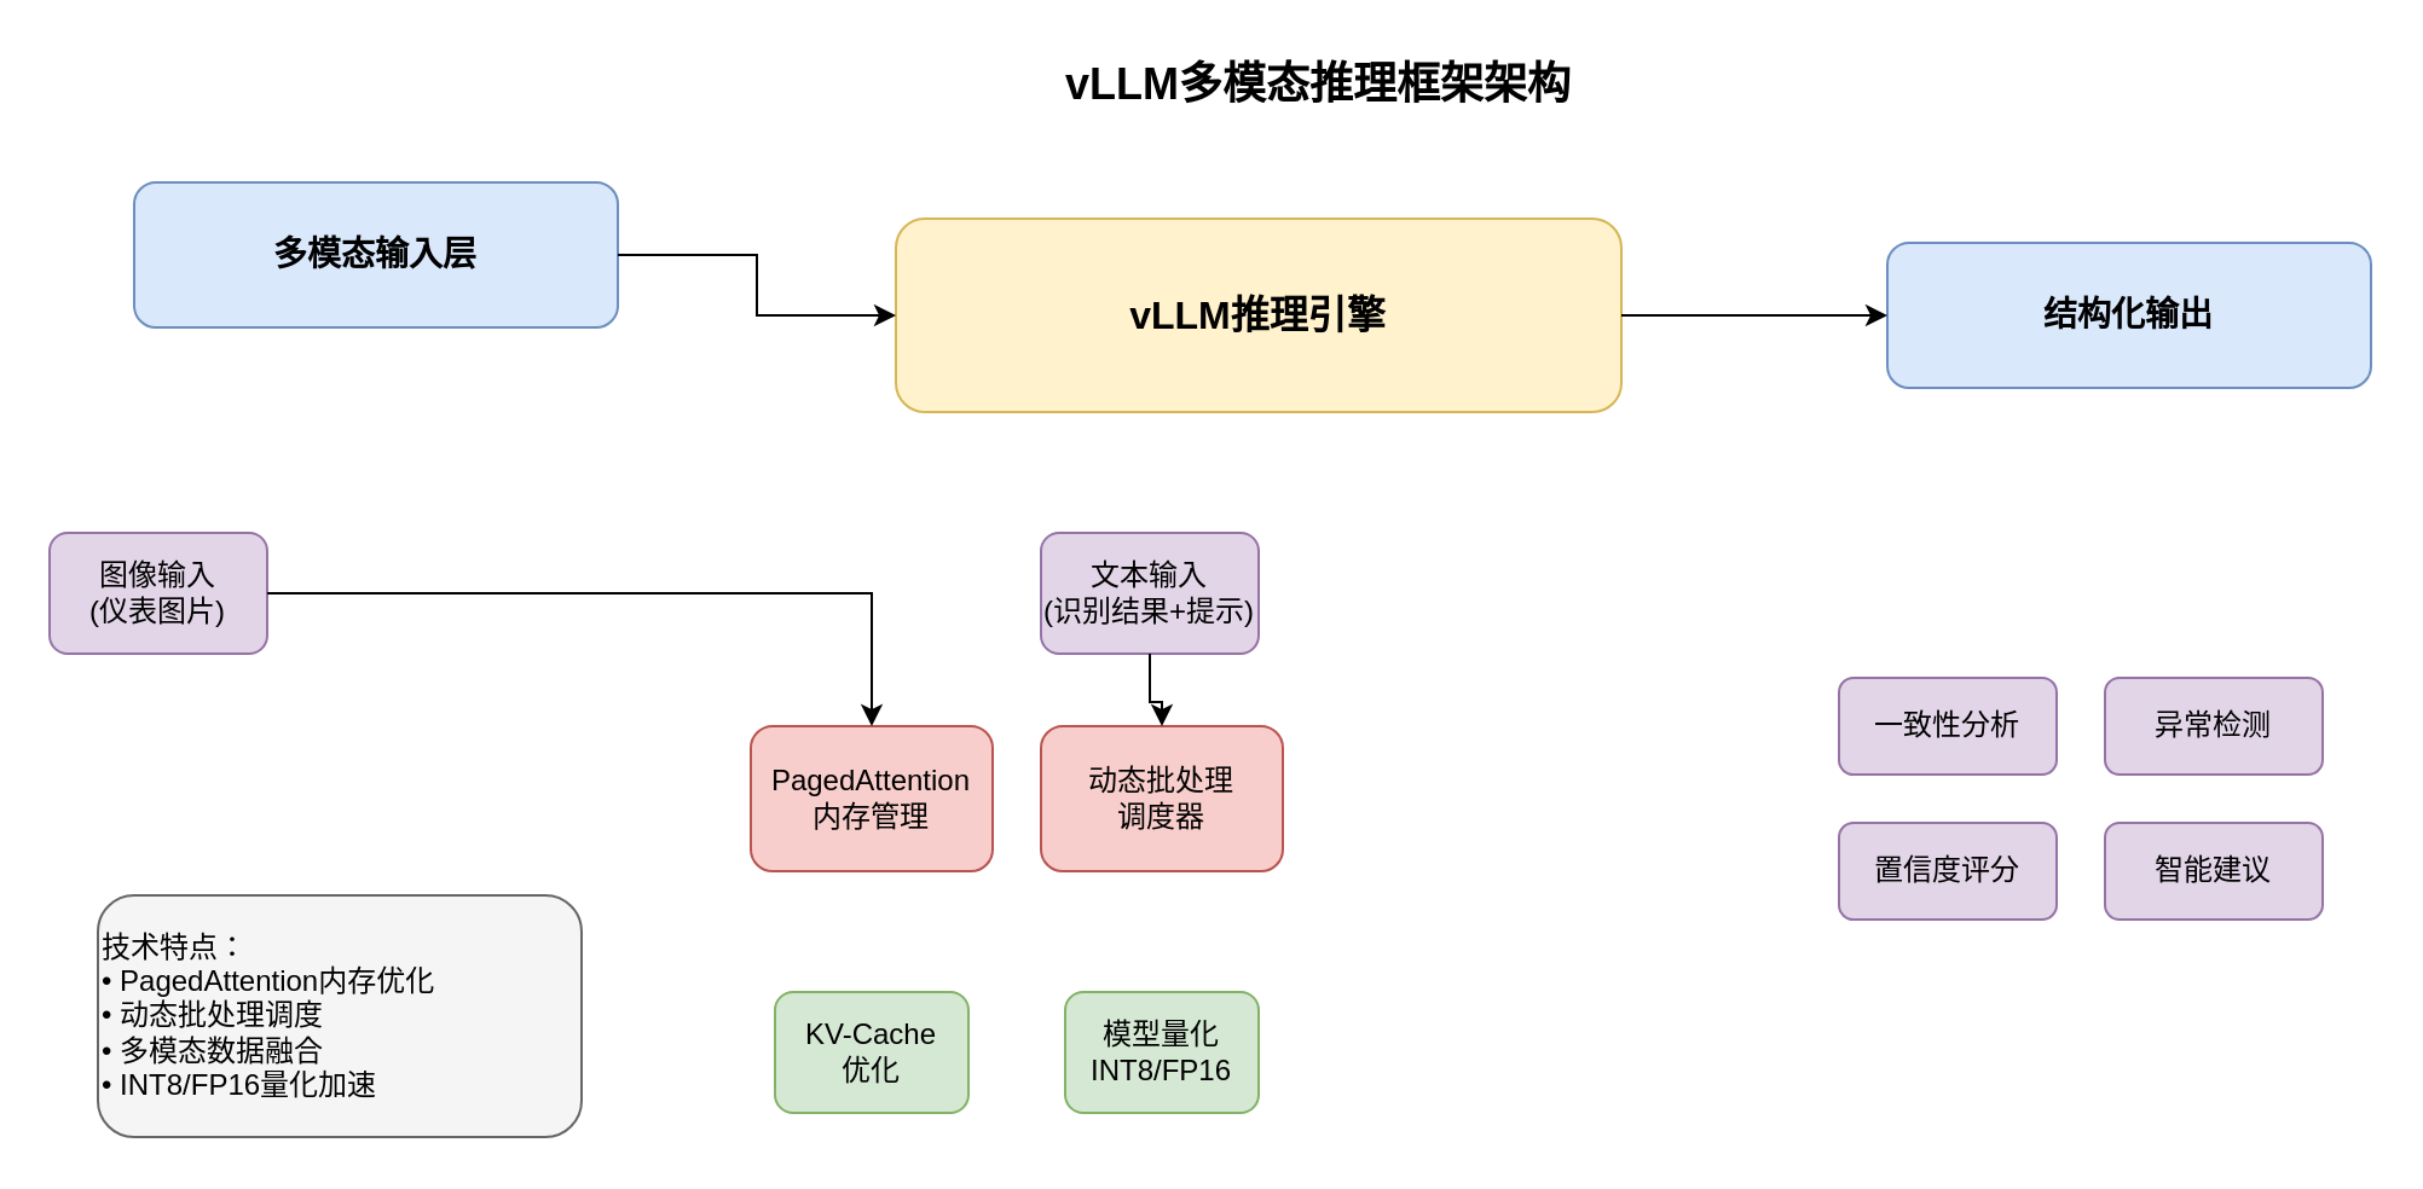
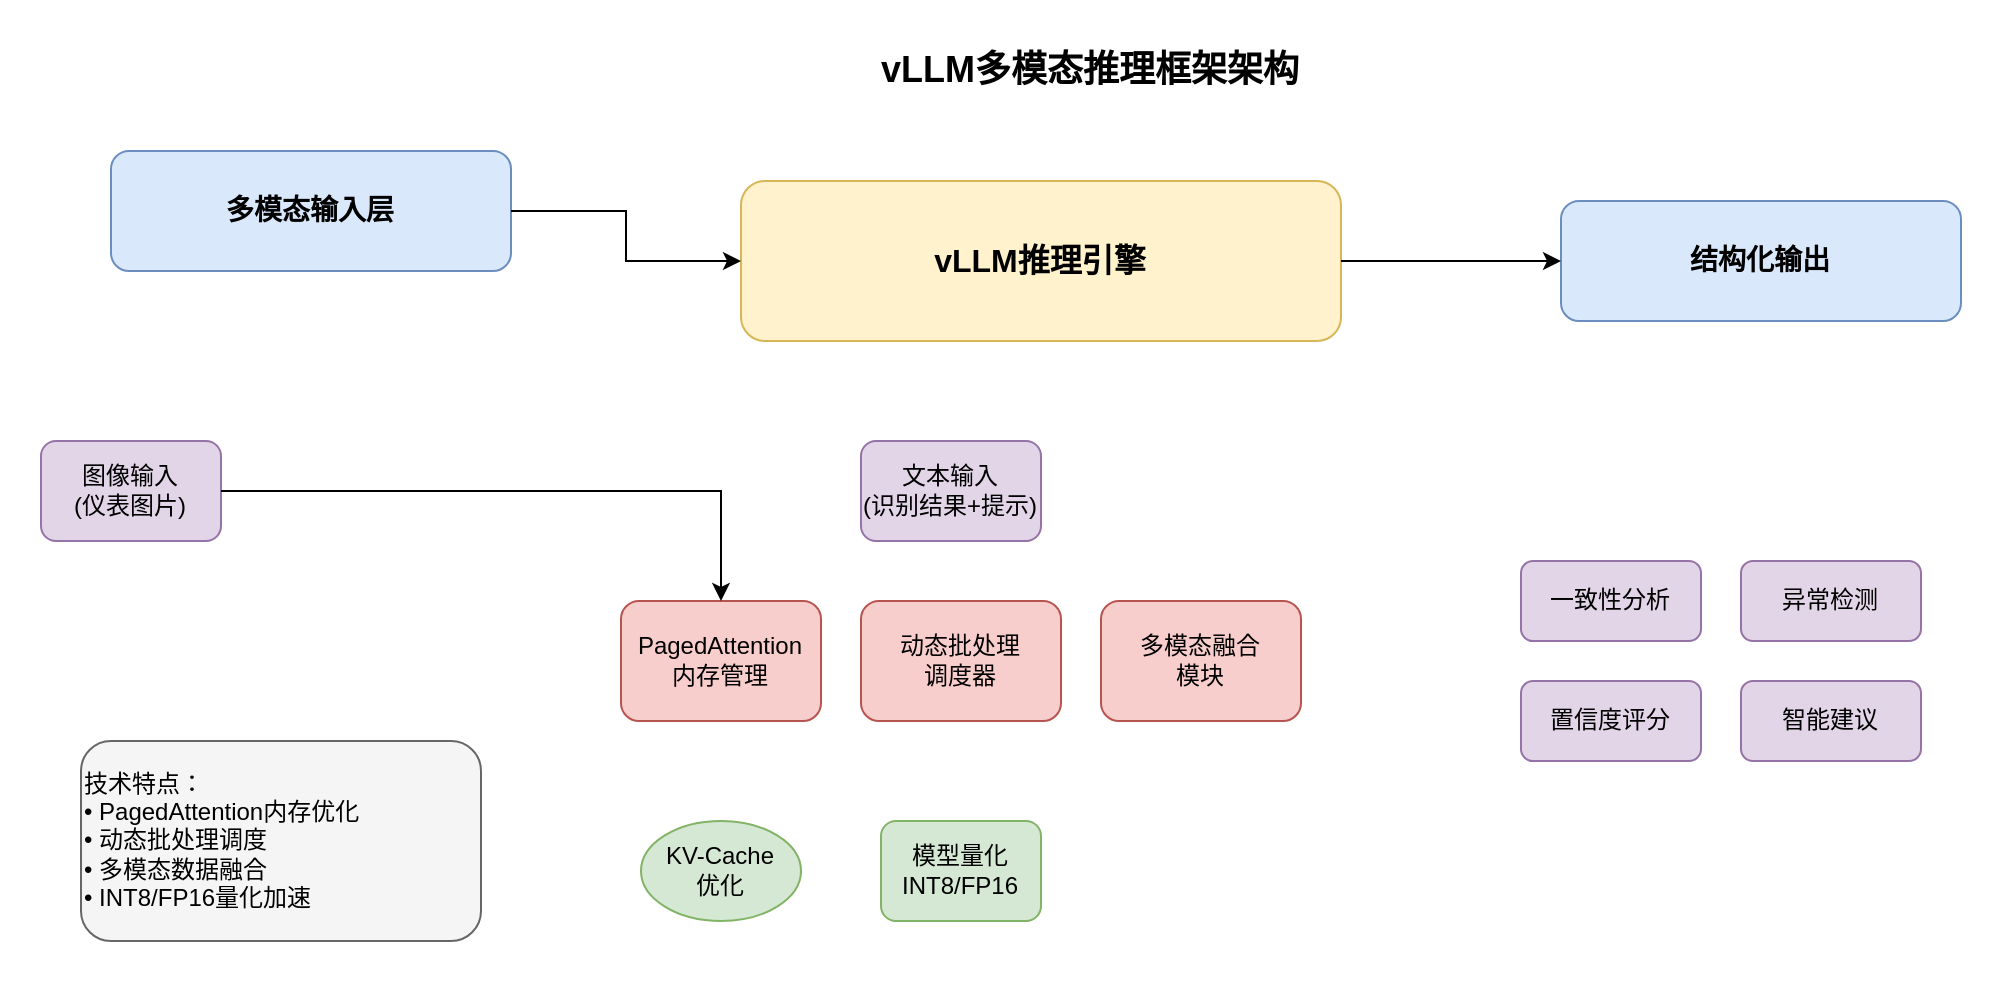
  <mxCell id="0" />
  <mxCell id="1" parent="0" />
  <mxCell id="2" value="多模态输入层" style="rounded=1;whiteSpace=wrap;html=1;fillColor=#dae8fc;strokeColor=#6c8ebf;fontSize=14;fontStyle=1;" parent="1" vertex="1"><mxGeometry x="55" y="75" width="200" height="60" as="geometry" /></mxCell>
  <mxCell id="3" value="图像输入&#10;(仪表图片)" style="rounded=1;whiteSpace=wrap;html=1;fillColor=#e1d5e7;strokeColor=#9673a6;" parent="1" vertex="1"><mxGeometry x="20" y="220" width="90" height="50" as="geometry" /></mxCell>
  <mxCell id="4" value="文本输入&#10;(识别结果+提示)" style="rounded=1;whiteSpace=wrap;html=1;fillColor=#e1d5e7;strokeColor=#9673a6;" parent="1" vertex="1"><mxGeometry x="430" y="220" width="90" height="50" as="geometry" /></mxCell>
  <mxCell id="5" value="vLLM推理引擎" style="rounded=1;whiteSpace=wrap;html=1;fillColor=#fff2cc;strokeColor=#d6b656;fontSize=16;fontStyle=1;" parent="1" vertex="1"><mxGeometry x="370" y="90" width="300" height="80" as="geometry" /></mxCell>
  <mxCell id="6" value="PagedAttention&#10;内存管理" style="rounded=1;whiteSpace=wrap;html=1;fillColor=#f8cecc;strokeColor=#b85450;" parent="1" vertex="1"><mxGeometry x="310" y="300" width="100" height="60" as="geometry" /></mxCell>
  <mxCell id="7" value="动态批处理&#10;调度器" style="rounded=1;whiteSpace=wrap;html=1;fillColor=#f8cecc;strokeColor=#b85450;" parent="1" vertex="1"><mxGeometry x="430" y="300" width="100" height="60" as="geometry" /></mxCell>
- <mxCell id="9" value="KV-Cache&#10;优化" style="rounded=1;whiteSpace=wrap;html=1;fillColor=#d5e8d4;strokeColor=#82b366;" parent="1" vertex="1"><mxGeometry x="320" y="410" width="80" height="50" as="geometry" /></mxCell>
+ <mxCell id="8" value="多模态融合&#10;模块" style="rounded=1;whiteSpace=wrap;html=1;fillColor=#f8cecc;strokeColor=#b85450;" parent="1" vertex="1"><mxGeometry x="550" y="300" width="100" height="60" as="geometry" /></mxCell>
+ <mxCell id="9" value="KV-Cache&#10;优化" style="ellipse;whiteSpace=wrap;html=1;fillColor=#d5e8d4;strokeColor=#82b366;" parent="1" vertex="1"><mxGeometry x="320" y="410" width="80" height="50" as="geometry" /></mxCell>
  <mxCell id="10" value="模型量化&#10;INT8/FP16" style="rounded=1;whiteSpace=wrap;html=1;fillColor=#d5e8d4;strokeColor=#82b366;" parent="1" vertex="1"><mxGeometry x="440" y="410" width="80" height="50" as="geometry" /></mxCell>
  <mxCell id="11" value="结构化输出" style="rounded=1;whiteSpace=wrap;html=1;fillColor=#dae8fc;strokeColor=#6c8ebf;fontSize=14;fontStyle=1;" parent="1" vertex="1"><mxGeometry x="780" y="100" width="200" height="60" as="geometry" /></mxCell>
  <mxCell id="12" value="一致性分析" style="rounded=1;whiteSpace=wrap;html=1;fillColor=#e1d5e7;strokeColor=#9673a6;" parent="1" vertex="1"><mxGeometry x="760" y="280" width="90" height="40" as="geometry" /></mxCell>
  <mxCell id="13" value="异常检测" style="rounded=1;whiteSpace=wrap;html=1;fillColor=#e1d5e7;strokeColor=#9673a6;" parent="1" vertex="1"><mxGeometry x="870" y="280" width="90" height="40" as="geometry" /></mxCell>
  <mxCell id="14" value="置信度评分" style="rounded=1;whiteSpace=wrap;html=1;fillColor=#e1d5e7;strokeColor=#9673a6;" parent="1" vertex="1"><mxGeometry x="760" y="340" width="90" height="40" as="geometry" /></mxCell>
  <mxCell id="15" value="智能建议" style="rounded=1;whiteSpace=wrap;html=1;fillColor=#e1d5e7;strokeColor=#9673a6;" parent="1" vertex="1"><mxGeometry x="870" y="340" width="90" height="40" as="geometry" /></mxCell>
  <mxCell id="16" style="edgeStyle=orthogonalEdgeStyle;rounded=0;orthogonalLoop=1;jettySize=auto;html=1;entryX=0;entryY=0.5;entryDx=0;entryDy=0;" parent="1" source="2" target="5" edge="1"><mxGeometry relative="1" as="geometry" /></mxCell>
  <mxCell id="17" style="edgeStyle=orthogonalEdgeStyle;rounded=0;orthogonalLoop=1;jettySize=auto;html=1;entryX=0;entryY=0.5;entryDx=0;entryDy=0;" parent="1" source="5" target="11" edge="1"><mxGeometry relative="1" as="geometry" /></mxCell>
  <mxCell id="18" style="edgeStyle=orthogonalEdgeStyle;rounded=0;orthogonalLoop=1;jettySize=auto;html=1;entryX=0.5;entryY=0;entryDx=0;entryDy=0;" parent="1" source="3" target="6" edge="1"><mxGeometry relative="1" as="geometry" /></mxCell>
- <mxCell id="19" style="edgeStyle=orthogonalEdgeStyle;rounded=0;orthogonalLoop=1;jettySize=auto;html=1;entryX=0.5;entryY=0;entryDx=0;entryDy=0;" parent="1" source="4" target="7" edge="1"><mxGeometry relative="1" as="geometry" /></mxCell>
  <mxCell id="20" value="vLLM多模态推理框架架构" style="text;html=1;strokeColor=none;fillColor=none;align=center;verticalAlign=middle;whiteSpace=wrap;rounded=0;fontSize=18;fontStyle=1;" parent="1" vertex="1"><mxGeometry x="420" y="20" width="250" height="30" as="geometry" /></mxCell>
  <mxCell id="21" value="技术特点：&#10;• PagedAttention内存优化&#10;• 动态批处理调度&#10;• 多模态数据融合&#10;• INT8/FP16量化加速" style="rounded=1;whiteSpace=wrap;html=1;fillColor=#f5f5f5;strokeColor=#666666;align=left;" parent="1" vertex="1"><mxGeometry x="40" y="370" width="200" height="100" as="geometry" /></mxCell>
